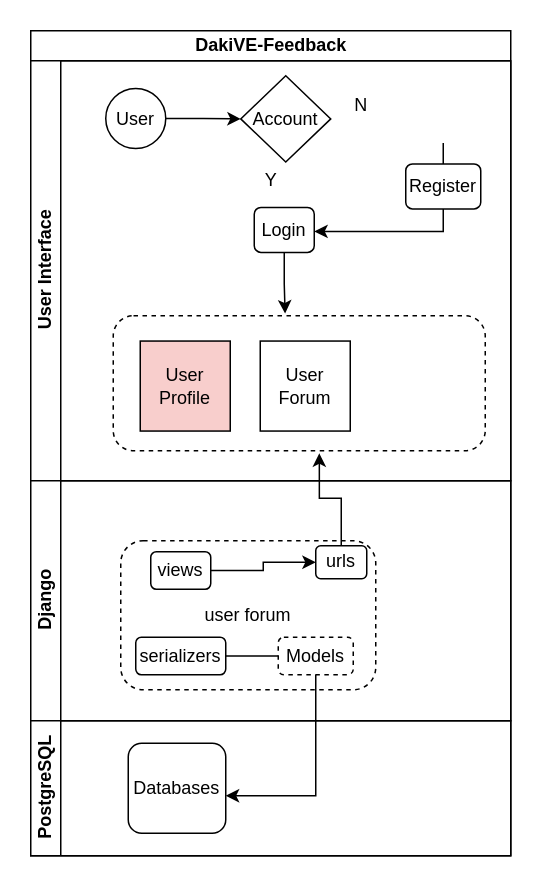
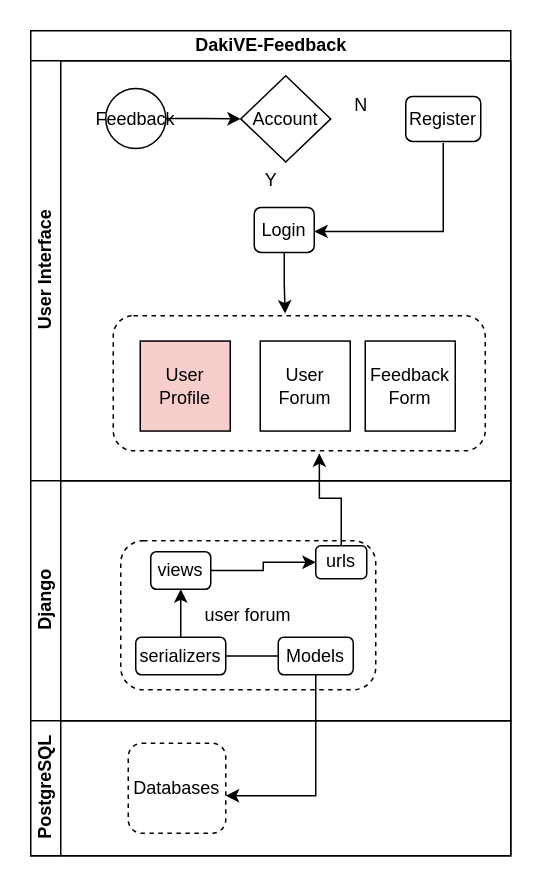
  <mxCell id="0" />
  <mxCell id="1" parent="0" />
  <mxCell id="2" value="DakiVE-Feedback" style="swimlane;childLayout=stackLayout;resizeParent=1;resizeParentMax=0;horizontal=1;startSize=20;horizontalStack=0;html=1;movable=1;resizable=1;rotatable=1;deletable=1;editable=1;locked=0;connectable=1;" parent="1" vertex="1"><mxGeometry x="20" y="20" width="320" height="550" as="geometry" /></mxCell>
  <mxCell id="3" value="User Interface" style="swimlane;startSize=20;horizontal=0;html=1;" parent="2" vertex="1"><mxGeometry y="20" width="320" height="280" as="geometry" /></mxCell>
  <mxCell id="4" style="edgeStyle=orthogonalEdgeStyle;rounded=0;orthogonalLoop=1;jettySize=auto;html=1;exitX=1;exitY=0.5;exitDx=0;exitDy=0;entryX=0;entryY=0.5;entryDx=0;entryDy=0;" edge="1" parent="3" source="5" target="6"><mxGeometry relative="1" as="geometry" /></mxCell>
- <mxCell id="5" value="User" style="ellipse;whiteSpace=wrap;html=1;" vertex="1" parent="3"><mxGeometry x="50" y="18.5" width="40" height="40" as="geometry" /></mxCell>
+ <mxCell id="5" value="Feedback" style="ellipse;whiteSpace=wrap;html=1;" vertex="1" parent="3"><mxGeometry x="50" y="18.5" width="40" height="40" as="geometry" /></mxCell>
  <mxCell id="6" value="Account" style="rhombus;whiteSpace=wrap;html=1;" vertex="1" parent="3"><mxGeometry x="140" y="10" width="60" height="57.5" as="geometry" /></mxCell>
  <mxCell id="7" value="Login" style="rounded=1;whiteSpace=wrap;html=1;" vertex="1" parent="3"><mxGeometry x="149" y="97.75" width="40" height="30" as="geometry" /></mxCell>
  <mxCell id="8" style="edgeStyle=orthogonalEdgeStyle;rounded=0;orthogonalLoop=1;jettySize=auto;html=1;entryX=1;entryY=0.5;entryDx=0;entryDy=0;" edge="1" parent="3"><mxGeometry relative="1" as="geometry"><mxPoint x="275" y="54.75" as="sourcePoint" /><mxPoint x="189" y="113.75" as="targetPoint" /><Array as="points"><mxPoint x="275" y="114" /></Array></mxGeometry></mxCell>
- <mxCell id="9" value="Register" style="rounded=1;whiteSpace=wrap;html=1;" vertex="1" parent="3"><mxGeometry x="250" y="68.75" width="50" height="30" as="geometry" /></mxCell>
+ <mxCell id="9" value="Register" style="rounded=1;whiteSpace=wrap;html=1;" vertex="1" parent="3"><mxGeometry x="250" y="23.75" width="50" height="30" as="geometry" /></mxCell>
  <mxCell id="10" value="" style="rounded=1;whiteSpace=wrap;html=1;dashed=1;movable=1;resizable=1;rotatable=1;deletable=1;editable=1;locked=0;connectable=1;" vertex="1" parent="3"><mxGeometry x="55" y="170" width="248" height="90" as="geometry" /></mxCell>
+ <mxCell id="11" value="Feedback Form" style="whiteSpace=wrap;html=1;aspect=fixed;movable=1;resizable=1;rotatable=1;deletable=1;editable=1;locked=0;connectable=1;" vertex="1" parent="3"><mxGeometry x="223" y="186.87" width="60" height="60" as="geometry" /></mxCell>
  <mxCell id="12" value="User Forum" style="whiteSpace=wrap;html=1;aspect=fixed;movable=1;resizable=1;rotatable=1;deletable=1;editable=1;locked=0;connectable=1;" vertex="1" parent="3"><mxGeometry x="153" y="186.87" width="60" height="60" as="geometry" /></mxCell>
  <mxCell id="13" value="User Profile" style="whiteSpace=wrap;html=1;aspect=fixed;movable=1;resizable=1;rotatable=1;deletable=1;editable=1;locked=0;connectable=1;fillColor=#f8cecc;" vertex="1" parent="3"><mxGeometry x="73" y="186.87" width="60" height="60" as="geometry" /></mxCell>
  <mxCell id="14" style="edgeStyle=orthogonalEdgeStyle;rounded=0;orthogonalLoop=1;jettySize=auto;html=1;exitX=0.5;exitY=1;exitDx=0;exitDy=0;" edge="1" parent="3" source="10" target="10"><mxGeometry relative="1" as="geometry" /></mxCell>
  <mxCell id="15" style="edgeStyle=orthogonalEdgeStyle;rounded=0;orthogonalLoop=1;jettySize=auto;html=1;exitX=0.5;exitY=1;exitDx=0;exitDy=0;entryX=0.462;entryY=-0.016;entryDx=0;entryDy=0;entryPerimeter=0;" edge="1" parent="3" source="7" target="10"><mxGeometry relative="1" as="geometry" /></mxCell>
  <mxCell id="16" value="Django" style="swimlane;startSize=20;horizontal=0;html=1;" parent="2" vertex="1"><mxGeometry y="300" width="320" height="160" as="geometry" /></mxCell>
  <mxCell id="17" value="user forum" style="rounded=1;whiteSpace=wrap;html=1;dashed=1;" vertex="1" parent="16"><mxGeometry x="60" y="40" width="170" height="99.33" as="geometry" /></mxCell>
  <mxCell id="18" style="edgeStyle=orthogonalEdgeStyle;rounded=0;orthogonalLoop=1;jettySize=auto;html=1;entryX=0;entryY=0.5;entryDx=0;entryDy=0;" edge="1" parent="16" source="19" target="20"><mxGeometry relative="1" as="geometry" /></mxCell>
  <mxCell id="19" value="views" style="rounded=1;whiteSpace=wrap;html=1;" vertex="1" parent="16"><mxGeometry x="80" y="47.33" width="40" height="25" as="geometry" /></mxCell>
  <mxCell id="20" value="urls" style="rounded=1;whiteSpace=wrap;html=1;" vertex="1" parent="16"><mxGeometry x="190" y="43.33" width="34" height="22" as="geometry" /></mxCell>
+ <mxCell id="21" style="edgeStyle=orthogonalEdgeStyle;rounded=0;orthogonalLoop=1;jettySize=auto;html=1;entryX=0.5;entryY=1;entryDx=0;entryDy=0;" edge="1" parent="16" source="22" target="19"><mxGeometry relative="1" as="geometry" /></mxCell>
  <mxCell id="22" value="serializers" style="rounded=1;whiteSpace=wrap;html=1;" vertex="1" parent="16"><mxGeometry x="70" y="104.33" width="60" height="25" as="geometry" /></mxCell>
  <mxCell id="23" style="edgeStyle=orthogonalEdgeStyle;rounded=0;orthogonalLoop=1;jettySize=auto;html=1;entryX=1;entryY=0.5;entryDx=0;entryDy=0;endArrow=none;" edge="1" parent="16" source="24" target="22"><mxGeometry relative="1" as="geometry" /></mxCell>
- <mxCell id="24" value="Models" style="rounded=1;whiteSpace=wrap;html=1;dashed=1;" vertex="1" parent="16"><mxGeometry x="165" y="104.33" width="50" height="25" as="geometry" /></mxCell>
+ <mxCell id="24" value="Models" style="rounded=1;whiteSpace=wrap;html=1;" vertex="1" parent="16"><mxGeometry x="165" y="104.33" width="50" height="25" as="geometry" /></mxCell>
  <mxCell id="25" style="edgeStyle=orthogonalEdgeStyle;rounded=0;orthogonalLoop=1;jettySize=auto;html=1;exitX=0.5;exitY=1;exitDx=0;exitDy=0;" edge="1" parent="16" source="17" target="17"><mxGeometry relative="1" as="geometry" /></mxCell>
  <mxCell id="26" style="edgeStyle=orthogonalEdgeStyle;rounded=0;orthogonalLoop=1;jettySize=auto;html=1;entryX=0.554;entryY=1.019;entryDx=0;entryDy=0;entryPerimeter=0;" edge="1" parent="2" source="20" target="10"><mxGeometry relative="1" as="geometry" /></mxCell>
  <mxCell id="27" value="PostgreSQL" style="swimlane;startSize=20;horizontal=0;html=1;" parent="2" vertex="1"><mxGeometry y="460" width="320" height="90" as="geometry" /></mxCell>
- <mxCell id="28" value="Databases" style="rounded=1;whiteSpace=wrap;html=1;" vertex="1" parent="27"><mxGeometry x="65" y="15" width="65" height="60" as="geometry" /></mxCell>
+ <mxCell id="28" value="Databases" style="rounded=1;whiteSpace=wrap;html=1;dashed=1;" vertex="1" parent="27"><mxGeometry x="65" y="15" width="65" height="60" as="geometry" /></mxCell>
  <mxCell id="29" style="edgeStyle=orthogonalEdgeStyle;rounded=0;orthogonalLoop=1;jettySize=auto;html=1;entryX=1;entryY=0.583;entryDx=0;entryDy=0;entryPerimeter=0;" edge="1" parent="2" source="24" target="28"><mxGeometry relative="1" as="geometry"><Array as="points"><mxPoint x="190" y="510" /></Array></mxGeometry></mxCell>
  <mxCell id="30" value="Y" style="text;html=1;align=center;verticalAlign=middle;resizable=0;points=[];autosize=1;strokeColor=none;fillColor=none;" vertex="1" parent="1"><mxGeometry x="165" y="105" width="30" height="30" as="geometry" /></mxCell>
  <mxCell id="31" value="N" style="text;html=1;align=center;verticalAlign=middle;resizable=0;points=[];autosize=1;strokeColor=none;fillColor=none;" vertex="1" parent="1"><mxGeometry x="225" y="55" width="30" height="30" as="geometry" /></mxCell>
